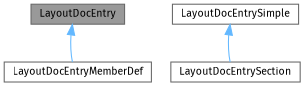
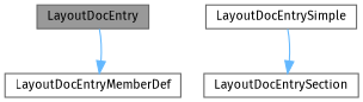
  digraph {
    fontname="Fira Sans"
    node [color=gray40 fillcolor=white fontname="Fira Sans" fontsize=10 shape=box style=filled]
    edge [color=steelblue1 dir=back fontname="Fira Sans" fontsize=10 labelfontname=Helvetica labelfontsize=10 style=solid]
    n1 [fillcolor=grey60 fontcolor=black height=0.2 label=LayoutDocEntry width=0.4]
    n2 [height=0.2 label=LayoutDocEntryMemberDef width=0.4]
    n3 [height=0.2 label=LayoutDocEntrySimple width=0.4]
    n4 [height=0.2 label=LayoutDocEntrySection width=0.4]
-   n1 -> n2
-   n3 -> n4
+   n2 -> n1
+   n4 -> n3
  }
